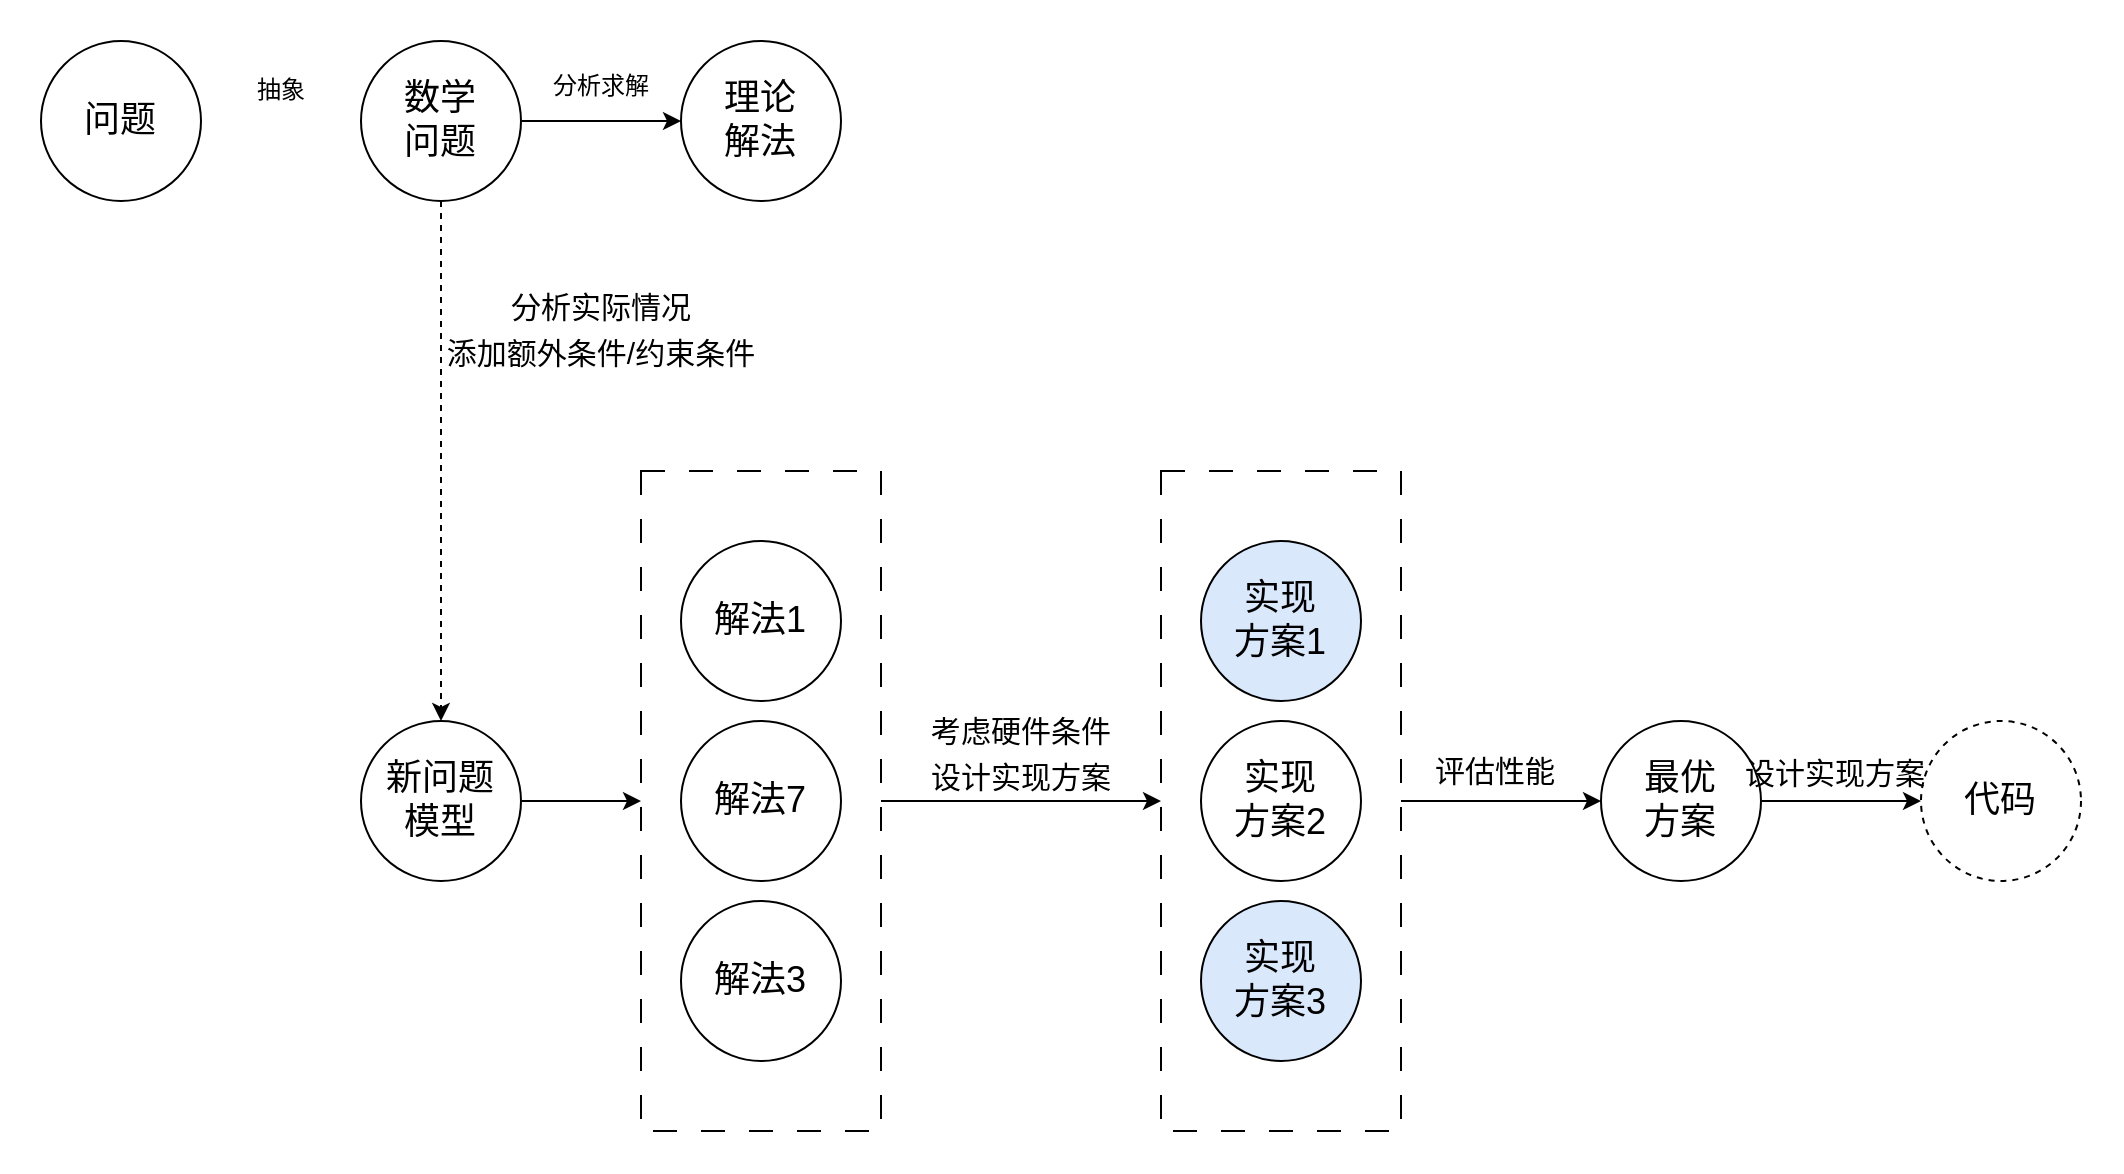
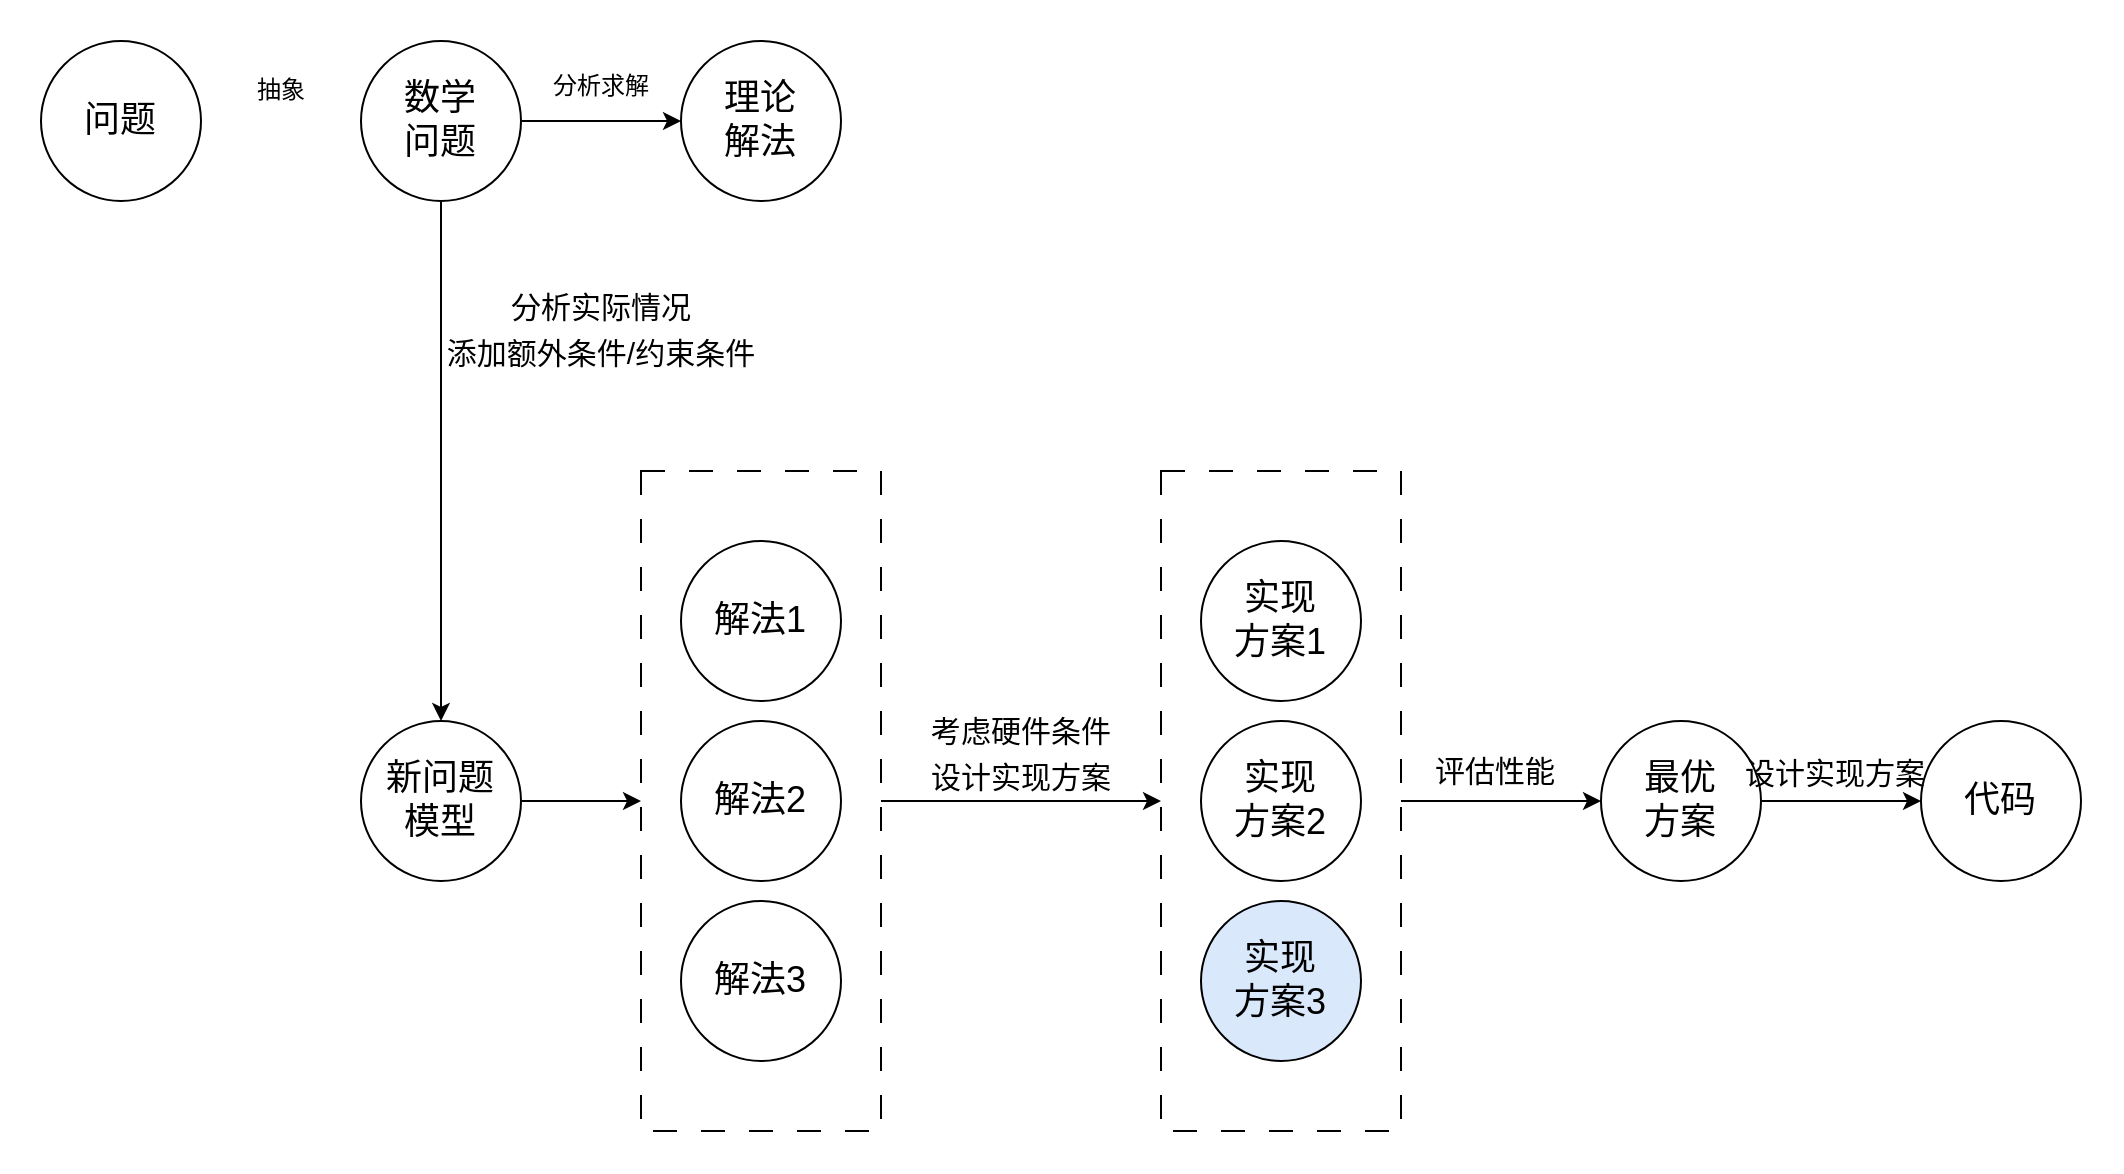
  <mxCell id="0" />
  <mxCell id="1" parent="0" />
  <mxCell id="2" value="" style="rounded=0;whiteSpace=wrap;html=1;labelBackgroundColor=none;fillColor=none;dashed=1;dashPattern=12 12;" vertex="1" parent="1"><mxGeometry x="320" y="235" width="120" height="330" as="geometry" /></mxCell>
  <mxCell id="3" value="问题" style="ellipse;whiteSpace=wrap;html=1;aspect=fixed;fontSize=18;spacing=18;" vertex="1" parent="1"><mxGeometry x="20" y="20" width="80" height="80" as="geometry" /></mxCell>
  <mxCell id="4" value="" style="edgeStyle=orthogonalEdgeStyle;rounded=0;orthogonalLoop=1;jettySize=auto;html=1;" edge="1" parent="1" source="6" target="8"><mxGeometry relative="1" as="geometry" /></mxCell>
- <mxCell id="5" value="" style="edgeStyle=orthogonalEdgeStyle;rounded=0;orthogonalLoop=1;jettySize=auto;html=1;dashed=1;" edge="1" parent="1" source="6" target="11"><mxGeometry relative="1" as="geometry" /></mxCell>
+ <mxCell id="5" value="" style="edgeStyle=orthogonalEdgeStyle;rounded=0;orthogonalLoop=1;jettySize=auto;html=1;" edge="1" parent="1" source="6" target="11"><mxGeometry relative="1" as="geometry" /></mxCell>
  <mxCell id="6" value="数学&lt;br&gt;问题" style="ellipse;whiteSpace=wrap;html=1;aspect=fixed;fontSize=18;spacingTop=0;spacing=10;" vertex="1" parent="1"><mxGeometry x="180" y="20" width="80" height="80" as="geometry" /></mxCell>
  <mxCell id="7" value="抽象" style="text;html=1;align=center;verticalAlign=middle;resizable=0;points=[];autosize=1;strokeColor=none;fillColor=none;" vertex="1" parent="1"><mxGeometry x="115" y="30" width="50" height="30" as="geometry" /></mxCell>
  <mxCell id="8" value="理论&lt;br&gt;解法" style="ellipse;whiteSpace=wrap;html=1;fontSize=18;spacing=10;" vertex="1" parent="1"><mxGeometry x="340" y="20" width="80" height="80" as="geometry" /></mxCell>
  <mxCell id="9" value="分析求解" style="text;html=1;align=center;verticalAlign=middle;resizable=0;points=[];autosize=1;strokeColor=none;fillColor=none;" vertex="1" parent="1"><mxGeometry x="265" y="28" width="70" height="30" as="geometry" /></mxCell>
  <mxCell id="10" value="" style="edgeStyle=orthogonalEdgeStyle;rounded=0;orthogonalLoop=1;jettySize=auto;html=1;" edge="1" parent="1" source="11" target="2"><mxGeometry relative="1" as="geometry" /></mxCell>
  <mxCell id="11" value="新问题模型" style="ellipse;whiteSpace=wrap;html=1;fontSize=18;spacingTop=0;spacing=10;" vertex="1" parent="1"><mxGeometry x="180" y="360" width="80" height="80" as="geometry" /></mxCell>
  <mxCell id="12" value="&lt;p style=&quot;line-height: 150%; font-size: 15px;&quot;&gt;分析实际情况&lt;br&gt;添加额外条件/约束条件&lt;/p&gt;" style="text;html=1;align=center;verticalAlign=middle;resizable=0;points=[];autosize=1;strokeColor=none;fillColor=none;" vertex="1" parent="1"><mxGeometry x="210" y="120" width="180" height="90" as="geometry" /></mxCell>
  <mxCell id="13" value="解法1" style="ellipse;whiteSpace=wrap;html=1;fontSize=18;spacingTop=0;spacing=10;" vertex="1" parent="1"><mxGeometry x="340" y="270" width="80" height="80" as="geometry" /></mxCell>
- <mxCell id="14" value="解法7" style="ellipse;whiteSpace=wrap;html=1;fontSize=18;spacingTop=0;spacing=10;" vertex="1" parent="1"><mxGeometry x="340" y="360" width="80" height="80" as="geometry" /></mxCell>
+ <mxCell id="14" value="解法2" style="ellipse;whiteSpace=wrap;html=1;fontSize=18;spacingTop=0;spacing=10;" vertex="1" parent="1"><mxGeometry x="340" y="360" width="80" height="80" as="geometry" /></mxCell>
  <mxCell id="15" value="解法3" style="ellipse;whiteSpace=wrap;html=1;fontSize=18;spacingTop=0;spacing=10;" vertex="1" parent="1"><mxGeometry x="340" y="450" width="80" height="80" as="geometry" /></mxCell>
  <mxCell id="16" value="" style="edgeStyle=orthogonalEdgeStyle;rounded=0;orthogonalLoop=1;jettySize=auto;html=1;" edge="1" parent="1" source="2" target="18"><mxGeometry relative="1" as="geometry" /></mxCell>
  <mxCell id="17" value="" style="edgeStyle=orthogonalEdgeStyle;rounded=0;orthogonalLoop=1;jettySize=auto;html=1;" edge="1" parent="1" source="18"><mxGeometry relative="1" as="geometry"><mxPoint x="800" y="400" as="targetPoint" /></mxGeometry></mxCell>
  <mxCell id="18" value="" style="rounded=0;whiteSpace=wrap;html=1;labelBackgroundColor=none;fillColor=none;dashed=1;dashPattern=12 12;" vertex="1" parent="1"><mxGeometry x="580" y="235" width="120" height="330" as="geometry" /></mxCell>
- <mxCell id="19" value="实现&lt;br&gt;方案1" style="ellipse;whiteSpace=wrap;html=1;fontSize=18;spacingTop=0;spacing=10;fillColor=#dae8fc;" vertex="1" parent="1"><mxGeometry x="600" y="270" width="80" height="80" as="geometry" /></mxCell>
+ <mxCell id="19" value="实现&lt;br&gt;方案1" style="ellipse;whiteSpace=wrap;html=1;fontSize=18;spacingTop=0;spacing=10;" vertex="1" parent="1"><mxGeometry x="600" y="270" width="80" height="80" as="geometry" /></mxCell>
  <mxCell id="20" value="实现&lt;br&gt;方案2" style="ellipse;whiteSpace=wrap;html=1;fontSize=18;spacingTop=0;spacing=10;" vertex="1" parent="1"><mxGeometry x="600" y="360" width="80" height="80" as="geometry" /></mxCell>
  <mxCell id="21" value="实现&lt;br&gt;方案3" style="ellipse;whiteSpace=wrap;html=1;fontSize=18;spacingTop=0;spacing=10;fillColor=#dae8fc;" vertex="1" parent="1"><mxGeometry x="600" y="450" width="80" height="80" as="geometry" /></mxCell>
  <mxCell id="22" value="&lt;p style=&quot;line-height: 150%; font-size: 15px;&quot;&gt;考虑硬件条件&lt;br&gt;设计实现方案&lt;/p&gt;" style="text;html=1;align=center;verticalAlign=middle;resizable=0;points=[];autosize=1;strokeColor=none;fillColor=none;" vertex="1" parent="1"><mxGeometry x="455" y="332" width="110" height="90" as="geometry" /></mxCell>
  <mxCell id="23" value="" style="edgeStyle=orthogonalEdgeStyle;rounded=0;orthogonalLoop=1;jettySize=auto;html=1;" edge="1" parent="1" source="24" target="26"><mxGeometry relative="1" as="geometry" /></mxCell>
  <mxCell id="24" value="最优&lt;br&gt;方案" style="ellipse;whiteSpace=wrap;html=1;fontSize=18;spacingTop=0;spacing=10;" vertex="1" parent="1"><mxGeometry x="800" y="360" width="80" height="80" as="geometry" /></mxCell>
  <mxCell id="25" value="&lt;p style=&quot;line-height: 150%;&quot;&gt;&lt;font style=&quot;font-size: 15px;&quot;&gt;评估性能&lt;/font&gt;&lt;/p&gt;" style="text;html=1;align=center;verticalAlign=middle;resizable=0;points=[];autosize=1;strokeColor=none;fillColor=none;" vertex="1" parent="1"><mxGeometry x="707" y="356" width="80" height="60" as="geometry" /></mxCell>
- <mxCell id="26" value="代码" style="ellipse;whiteSpace=wrap;html=1;fontSize=18;spacingTop=0;spacing=10;dashed=1;" vertex="1" parent="1"><mxGeometry x="960" y="360" width="80" height="80" as="geometry" /></mxCell>
+ <mxCell id="26" value="代码" style="ellipse;whiteSpace=wrap;html=1;fontSize=18;spacingTop=0;spacing=10;" vertex="1" parent="1"><mxGeometry x="960" y="360" width="80" height="80" as="geometry" /></mxCell>
  <mxCell id="27" value="&lt;p style=&quot;line-height: 150%;&quot;&gt;&lt;font style=&quot;font-size: 15px;&quot;&gt;设计实现方案&lt;/font&gt;&lt;/p&gt;" style="text;html=1;align=center;verticalAlign=middle;resizable=0;points=[];autosize=1;strokeColor=none;fillColor=none;" vertex="1" parent="1"><mxGeometry x="877" y="357" width="80" height="60" as="geometry" /></mxCell>
